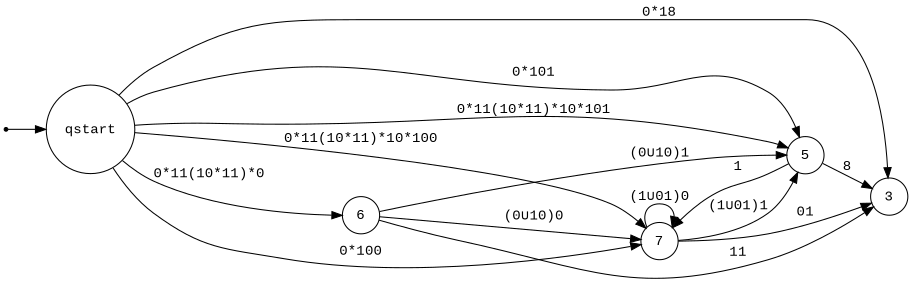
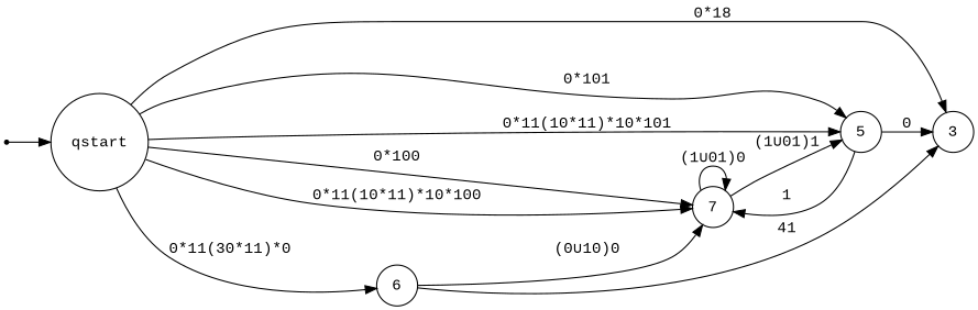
  digraph {
    fontname="Liberation Mono"
    rankdir=LR
    node [fontname="Liberation Mono" shape=circle]
    edge [fontname="Liberation Mono"]
    qstart
    3
    n3 [label=7]
    5
    6
    qi [shape=point]
    qstart -> 3 [label="0*18"]
    qstart -> n3 [label="0*100"]
    qstart -> n3 [label="0*11(10*11)*10*100"]
    qstart -> 5 [label="0*101"]
    qstart -> 5 [label="0*11(10*11)*10*101"]
-   qstart -> 6 [label="0*11(10*11)*0"]
-   n3 -> 3 [label=01]
+   qstart -> 6 [label="0*11(30*11)*0"]
    n3 -> n3 [label="(1∪01)0"]
    n3 -> 5 [label="(1∪01)1"]
-   5 -> 3 [label=8]
+   5 -> 3 [label=0]
    5 -> n3 [label=1]
-   6 -> 3 [label=11]
+   6 -> 3 [label=41]
    6 -> n3 [label="(0∪10)0"]
-   6 -> 5 [label="(0∪10)1"]
    qi -> qstart
  }
